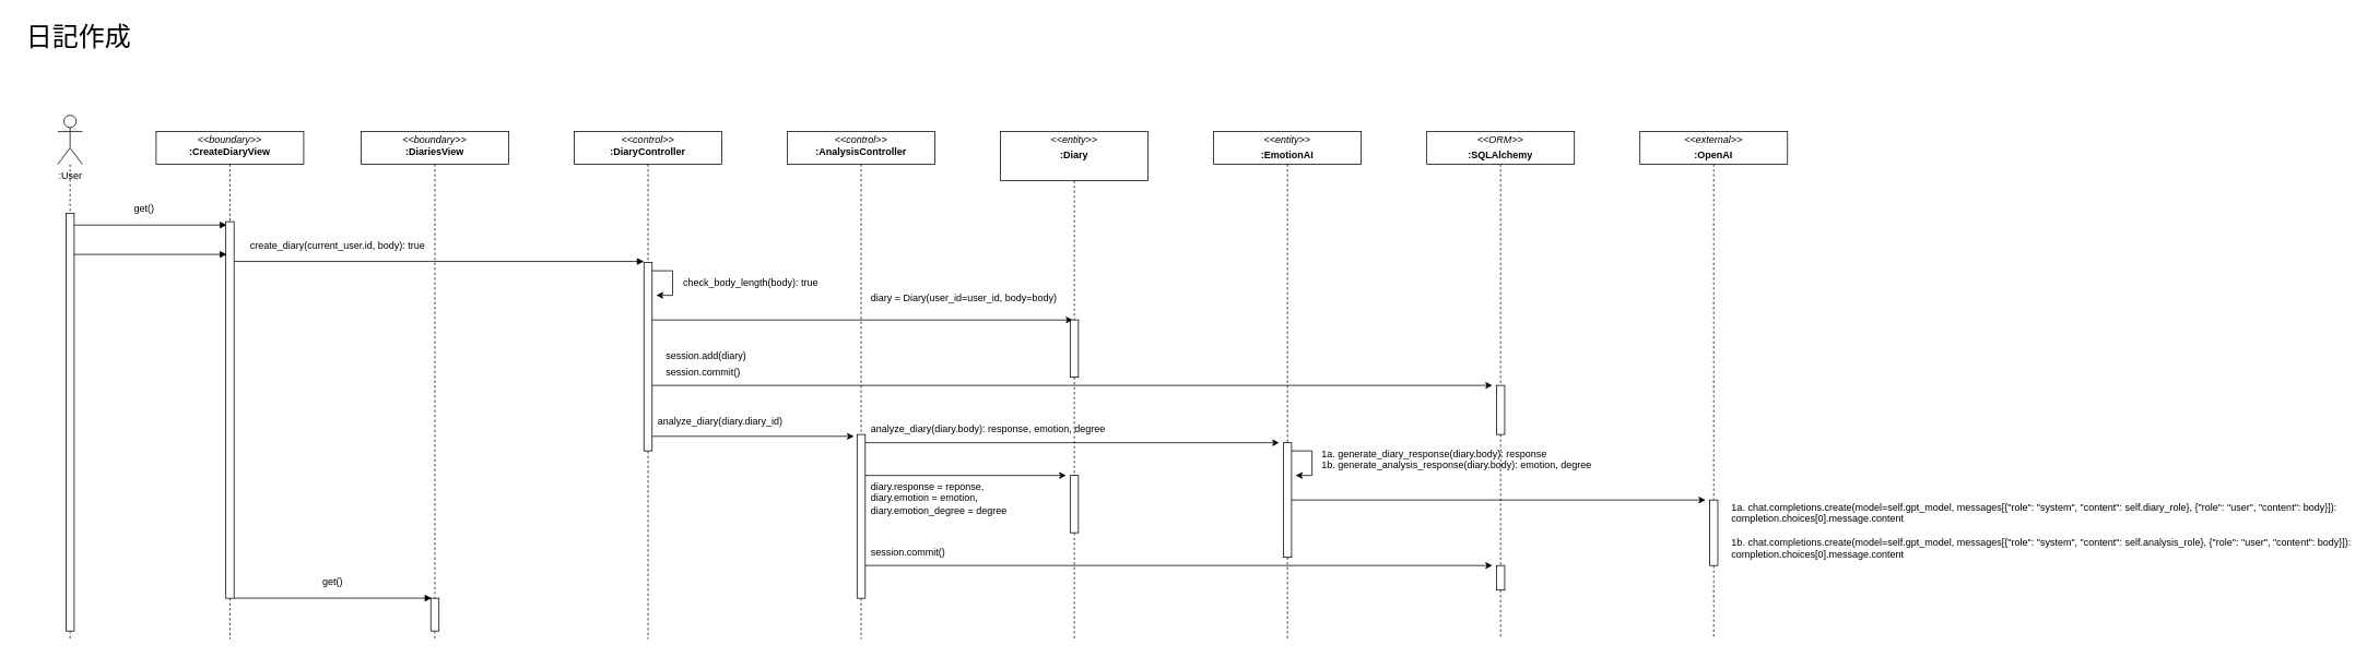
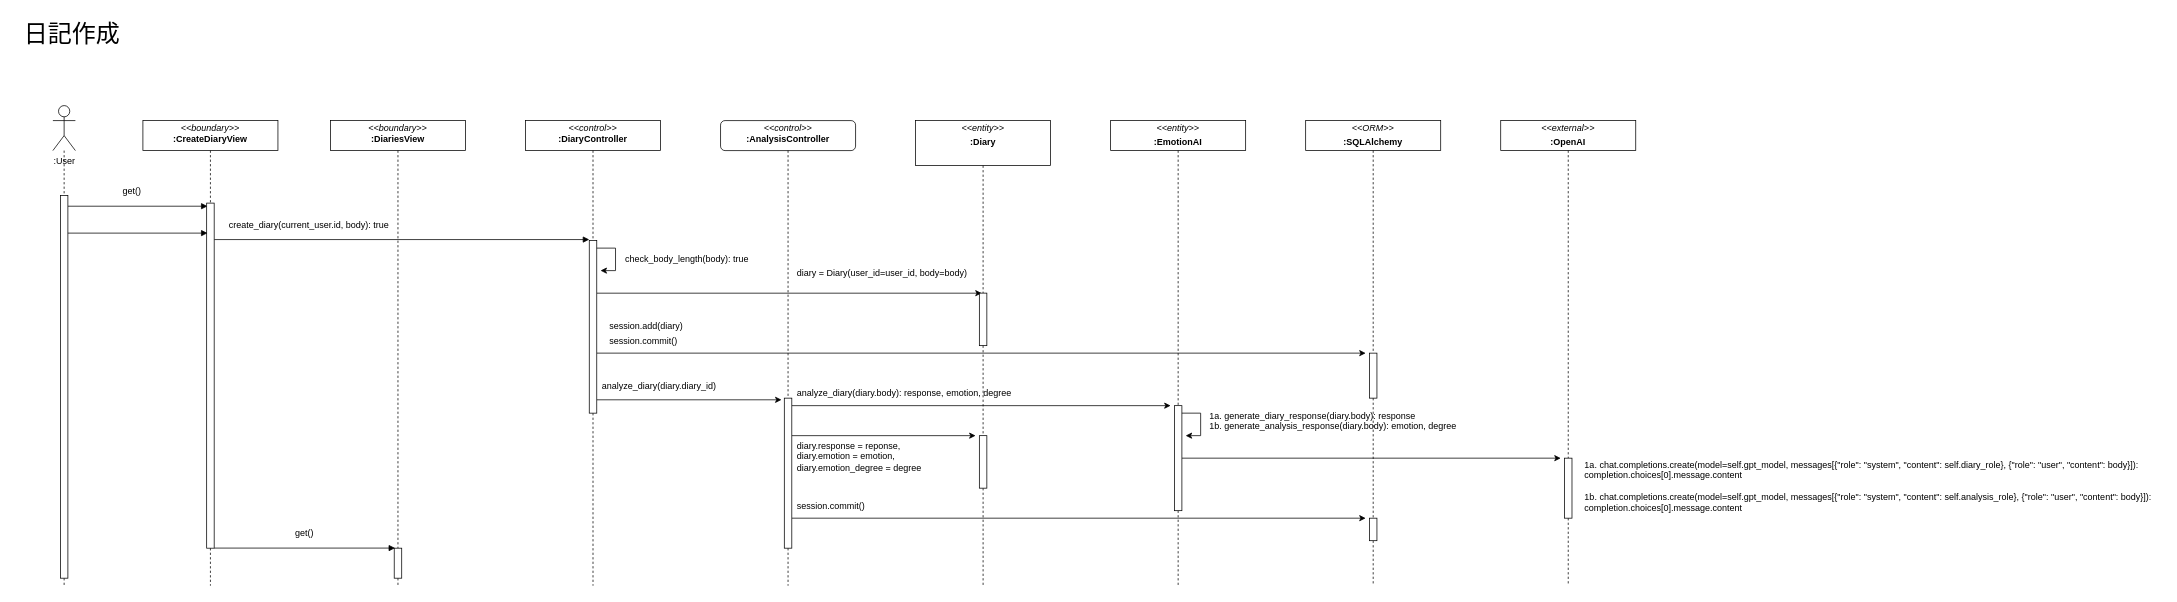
  <mxCell id="0" />
  <mxCell id="1" parent="0" />
  <mxCell id="2" style="edgeStyle=none;html=1;endArrow=none;endFill=0;dashed=1;startArrow=none;" parent="1" source="16" edge="1"><mxGeometry relative="1" as="geometry"><mxPoint x="280" y="780" as="targetPoint" /></mxGeometry></mxCell>
  <mxCell id="3" value="&lt;p style=&quot;margin:0px;margin-top:4px;text-align:center;&quot;&gt;&lt;i&gt;&amp;lt;&amp;lt;boundary&amp;gt;&amp;gt;&lt;/i&gt;&lt;br&gt;&lt;b&gt;:CreateDiaryView&lt;/b&gt;&lt;/p&gt;" style="verticalAlign=top;align=left;overflow=fill;fontSize=12;fontFamily=Helvetica;html=1;" parent="1" vertex="1"><mxGeometry x="190" y="160" width="180" height="40" as="geometry" /></mxCell>
  <mxCell id="4" style="edgeStyle=none;html=1;dashed=1;endArrow=none;endFill=0;startArrow=none;" parent="1" source="18" edge="1"><mxGeometry relative="1" as="geometry"><mxPoint x="530" y="780" as="targetPoint" /></mxGeometry></mxCell>
  <mxCell id="5" value="&lt;p style=&quot;margin:0px;margin-top:4px;text-align:center;&quot;&gt;&lt;i&gt;&amp;lt;&amp;lt;boundary&amp;gt;&amp;gt;&lt;/i&gt;&lt;br&gt;&lt;b&gt;:DiariesView&lt;/b&gt;&lt;/p&gt;" style="verticalAlign=top;align=left;overflow=fill;fontSize=12;fontFamily=Helvetica;html=1;" parent="1" vertex="1"><mxGeometry x="440" y="160" width="180" height="40" as="geometry" /></mxCell>
  <mxCell id="6" style="edgeStyle=none;html=1;dashed=1;endArrow=none;endFill=0;startArrow=none;" parent="1" source="12" edge="1"><mxGeometry relative="1" as="geometry"><mxPoint x="85" y="780" as="targetPoint" /></mxGeometry></mxCell>
  <mxCell id="7" value=":User" style="shape=umlActor;verticalLabelPosition=bottom;verticalAlign=top;html=1;outlineConnect=0;" parent="1" vertex="1"><mxGeometry x="70" y="140" width="30" height="60" as="geometry" /></mxCell>
  <mxCell id="8" style="edgeStyle=none;html=1;dashed=1;endArrow=none;endFill=0;startArrow=none;" parent="1" source="23" edge="1"><mxGeometry relative="1" as="geometry"><mxPoint x="790" y="780" as="targetPoint" /></mxGeometry></mxCell>
  <mxCell id="9" value="&lt;p style=&quot;margin:0px;margin-top:4px;text-align:center;&quot;&gt;&lt;i&gt;&amp;lt;&amp;lt;control&amp;gt;&amp;gt;&lt;/i&gt;&lt;br&gt;&lt;b&gt;:DiaryController&lt;/b&gt;&lt;/p&gt;" style="verticalAlign=top;align=left;overflow=fill;fontSize=12;fontFamily=Helvetica;html=1;" parent="1" vertex="1"><mxGeometry x="700" y="160" width="180" height="40" as="geometry" /></mxCell>
  <mxCell id="10" value="" style="edgeStyle=none;html=1;dashed=1;endArrow=none;endFill=0;" parent="1" source="7" target="12" edge="1"><mxGeometry relative="1" as="geometry"><mxPoint x="85" y="780" as="targetPoint" /><mxPoint x="85" y="200" as="sourcePoint" /></mxGeometry></mxCell>
  <mxCell id="11" style="edgeStyle=none;html=1;entryX=0.114;entryY=0.009;entryDx=0;entryDy=0;entryPerimeter=0;endArrow=block;endFill=1;" parent="1" source="12" target="16" edge="1"><mxGeometry relative="1" as="geometry" /></mxCell>
  <mxCell id="12" value="" style="html=1;points=[];perimeter=orthogonalPerimeter;" parent="1" vertex="1"><mxGeometry x="80" y="260" width="10" height="510" as="geometry" /></mxCell>
  <mxCell id="13" value="" style="edgeStyle=none;html=1;endArrow=none;endFill=0;dashed=1;" parent="1" source="3" target="16" edge="1"><mxGeometry relative="1" as="geometry"><mxPoint x="280" y="780" as="targetPoint" /><mxPoint x="280" y="200" as="sourcePoint" /></mxGeometry></mxCell>
  <mxCell id="14" style="edgeStyle=none;html=1;entryX=0;entryY=-0.006;entryDx=0;entryDy=0;entryPerimeter=0;endArrow=block;endFill=1;" parent="1" source="16" target="23" edge="1"><mxGeometry relative="1" as="geometry" /></mxCell>
  <mxCell id="15" style="edgeStyle=none;html=1;entryX=0.117;entryY=-0.003;entryDx=0;entryDy=0;entryPerimeter=0;endArrow=block;endFill=1;" parent="1" source="16" target="18" edge="1"><mxGeometry relative="1" as="geometry" /></mxCell>
  <mxCell id="16" value="" style="html=1;points=[];perimeter=orthogonalPerimeter;" parent="1" vertex="1"><mxGeometry x="275" y="270" width="10" height="460" as="geometry" /></mxCell>
  <mxCell id="17" value="" style="edgeStyle=none;html=1;dashed=1;endArrow=none;endFill=0;" parent="1" source="5" target="18" edge="1"><mxGeometry relative="1" as="geometry"><mxPoint x="530" y="780" as="targetPoint" /><mxPoint x="530" y="200" as="sourcePoint" /></mxGeometry></mxCell>
  <mxCell id="18" value="" style="html=1;points=[];perimeter=orthogonalPerimeter;" parent="1" vertex="1"><mxGeometry x="525" y="730" width="10" height="40" as="geometry" /></mxCell>
  <mxCell id="19" value="" style="edgeStyle=none;html=1;dashed=1;endArrow=none;endFill=0;" parent="1" source="9" target="23" edge="1"><mxGeometry relative="1" as="geometry"><mxPoint x="790" y="780" as="targetPoint" /><mxPoint x="790" y="200" as="sourcePoint" /></mxGeometry></mxCell>
  <mxCell id="20" style="edgeStyle=none;html=1;entryX=0.317;entryY=0.001;entryDx=0;entryDy=0;entryPerimeter=0;" parent="1" source="23" target="39" edge="1"><mxGeometry relative="1" as="geometry" /></mxCell>
  <mxCell id="21" style="edgeStyle=none;html=1;" parent="1" source="23" edge="1"><mxGeometry relative="1" as="geometry"><mxPoint x="1820" y="470" as="targetPoint" /></mxGeometry></mxCell>
  <mxCell id="22" style="edgeStyle=none;html=1;entryX=-0.369;entryY=0.011;entryDx=0;entryDy=0;entryPerimeter=0;" parent="1" source="23" target="51" edge="1"><mxGeometry relative="1" as="geometry" /></mxCell>
  <mxCell id="23" value="" style="html=1;points=[];perimeter=orthogonalPerimeter;" parent="1" vertex="1"><mxGeometry x="785" y="320" width="10" height="230" as="geometry" /></mxCell>
  <mxCell id="24" value="get()" style="text;html=1;align=center;verticalAlign=middle;resizable=0;points=[];autosize=1;strokeColor=none;fillColor=none;" parent="1" vertex="1"><mxGeometry x="150" y="240" width="50" height="30" as="geometry" /></mxCell>
  <mxCell id="25" style="edgeStyle=none;html=1;entryX=0.114;entryY=0.009;entryDx=0;entryDy=0;entryPerimeter=0;endArrow=block;endFill=1;" parent="1" edge="1"><mxGeometry relative="1" as="geometry"><mxPoint x="90" y="310" as="sourcePoint" /><mxPoint x="276.14" y="310" as="targetPoint" /></mxGeometry></mxCell>
  <mxCell id="26" value="create_diary(current_user.id, body): true" style="text;html=1;align=center;verticalAlign=middle;resizable=0;points=[];autosize=1;strokeColor=none;fillColor=none;" parent="1" vertex="1"><mxGeometry x="291" y="285" width="240" height="30" as="geometry" /></mxCell>
  <mxCell id="27" value="get()" style="text;html=1;align=center;verticalAlign=middle;resizable=0;points=[];autosize=1;strokeColor=none;fillColor=none;" parent="1" vertex="1"><mxGeometry x="380" y="695" width="50" height="30" as="geometry" /></mxCell>
- <mxCell id="28" value="&lt;p style=&quot;margin:0px;margin-top:4px;text-align:center;&quot;&gt;&lt;i&gt;&amp;lt;&amp;lt;control&amp;gt;&amp;gt;&lt;/i&gt;&lt;br&gt;&lt;b&gt;:AnalysisController&lt;/b&gt;&lt;/p&gt;" style="verticalAlign=top;align=left;overflow=fill;fontSize=12;fontFamily=Helvetica;html=1;" parent="1" vertex="1"><mxGeometry x="960" y="160" width="180" height="40" as="geometry" /></mxCell>
+ <mxCell id="28" value="&lt;p style=&quot;margin:0px;margin-top:4px;text-align:center;&quot;&gt;&lt;i&gt;&amp;lt;&amp;lt;control&amp;gt;&amp;gt;&lt;/i&gt;&lt;br&gt;&lt;b&gt;:AnalysisController&lt;/b&gt;&lt;/p&gt;" style="verticalAlign=top;align=left;overflow=fill;fontSize=12;fontFamily=Helvetica;html=1;rounded=1;" parent="1" vertex="1"><mxGeometry x="960" y="160" width="180" height="40" as="geometry" /></mxCell>
  <mxCell id="29" value="&lt;p style=&quot;margin:0px;margin-top:4px;text-align:center;&quot;&gt;&lt;i&gt;&amp;lt;&amp;lt;entity&lt;/i&gt;&lt;i style=&quot;background-color: initial;&quot;&gt;&amp;gt;&amp;gt;&lt;/i&gt;&lt;/p&gt;&lt;p style=&quot;margin:0px;margin-top:4px;text-align:center;&quot;&gt;&lt;b&gt;:Diary&lt;/b&gt;&lt;/p&gt;" style="verticalAlign=top;align=left;overflow=fill;fontSize=12;fontFamily=Helvetica;html=1;" parent="1" vertex="1"><mxGeometry x="1220" y="160" width="180" height="60" as="geometry" /></mxCell>
  <mxCell id="30" value="&lt;p style=&quot;margin:0px;margin-top:4px;text-align:center;&quot;&gt;&lt;i&gt;&amp;lt;&amp;lt;entity&lt;/i&gt;&lt;i style=&quot;background-color: initial;&quot;&gt;&amp;gt;&amp;gt;&lt;/i&gt;&lt;/p&gt;&lt;p style=&quot;margin:0px;margin-top:4px;text-align:center;&quot;&gt;&lt;b&gt;:EmotionAI&lt;/b&gt;&lt;/p&gt;" style="verticalAlign=top;align=left;overflow=fill;fontSize=12;fontFamily=Helvetica;html=1;" parent="1" vertex="1"><mxGeometry x="1480" y="160" width="180" height="40" as="geometry" /></mxCell>
  <mxCell id="31" value="" style="edgeStyle=none;html=1;dashed=1;endArrow=none;endFill=0;exitX=0.5;exitY=1;exitDx=0;exitDy=0;startArrow=none;" parent="1" source="51" edge="1"><mxGeometry relative="1" as="geometry"><mxPoint x="1050" y="780" as="targetPoint" /><mxPoint x="1050" y="220" as="sourcePoint" /></mxGeometry></mxCell>
  <mxCell id="32" value="" style="edgeStyle=none;html=1;dashed=1;endArrow=none;endFill=0;exitX=0.5;exitY=1;exitDx=0;exitDy=0;startArrow=none;" parent="1" source="63" edge="1"><mxGeometry relative="1" as="geometry"><mxPoint x="1310" y="780" as="targetPoint" /><mxPoint x="1320" y="230" as="sourcePoint" /></mxGeometry></mxCell>
  <mxCell id="33" value="" style="edgeStyle=none;html=1;dashed=1;endArrow=none;endFill=0;exitX=0.5;exitY=1;exitDx=0;exitDy=0;startArrow=none;" parent="1" source="55" edge="1"><mxGeometry relative="1" as="geometry"><mxPoint x="1570" y="780" as="targetPoint" /><mxPoint x="1550" y="260" as="sourcePoint" /></mxGeometry></mxCell>
  <mxCell id="34" value="&lt;p style=&quot;margin:0px;margin-top:4px;text-align:center;&quot;&gt;&lt;i&gt;&amp;lt;&amp;lt;external&lt;/i&gt;&lt;i style=&quot;background-color: initial;&quot;&gt;&amp;gt;&amp;gt;&lt;/i&gt;&lt;/p&gt;&lt;p style=&quot;margin:0px;margin-top:4px;text-align:center;&quot;&gt;&lt;b&gt;:OpenAI&lt;/b&gt;&lt;/p&gt;" style="verticalAlign=top;align=left;overflow=fill;fontSize=12;fontFamily=Helvetica;html=1;" parent="1" vertex="1"><mxGeometry x="2000" y="160" width="180" height="40" as="geometry" /></mxCell>
  <mxCell id="35" value="" style="edgeStyle=none;html=1;dashed=1;endArrow=none;endFill=0;exitX=0.5;exitY=1;exitDx=0;exitDy=0;startArrow=none;" parent="1" source="66" edge="1"><mxGeometry relative="1" as="geometry"><mxPoint x="1830" y="780" as="targetPoint" /><mxPoint x="1780" y="240" as="sourcePoint" /></mxGeometry></mxCell>
  <mxCell id="36" value="&lt;p style=&quot;margin:0px;margin-top:4px;text-align:center;&quot;&gt;&lt;i&gt;&amp;lt;&amp;lt;ORM&lt;/i&gt;&lt;i style=&quot;background-color: initial;&quot;&gt;&amp;gt;&amp;gt;&lt;/i&gt;&lt;/p&gt;&lt;p style=&quot;margin:0px;margin-top:4px;text-align:center;&quot;&gt;&lt;b&gt;:SQLAlchemy&lt;/b&gt;&lt;/p&gt;" style="verticalAlign=top;align=left;overflow=fill;fontSize=12;fontFamily=Helvetica;html=1;" parent="1" vertex="1"><mxGeometry x="1740" y="160" width="180" height="40" as="geometry" /></mxCell>
  <mxCell id="37" value="" style="edgeStyle=none;html=1;dashed=1;endArrow=none;endFill=0;exitX=0.5;exitY=1;exitDx=0;exitDy=0;startArrow=none;" parent="1" source="58" edge="1"><mxGeometry relative="1" as="geometry"><mxPoint x="2090" y="780" as="targetPoint" /><mxPoint x="2110" y="240" as="sourcePoint" /></mxGeometry></mxCell>
  <mxCell id="38" value="" style="edgeStyle=none;html=1;dashed=1;endArrow=none;endFill=0;exitX=0.5;exitY=1;exitDx=0;exitDy=0;" parent="1" source="29" target="39" edge="1"><mxGeometry relative="1" as="geometry"><mxPoint x="1310" y="780" as="targetPoint" /><mxPoint x="1310" y="200" as="sourcePoint" /></mxGeometry></mxCell>
  <mxCell id="39" value="" style="html=1;points=[];perimeter=orthogonalPerimeter;" parent="1" vertex="1"><mxGeometry x="1305" y="390" width="10" height="70" as="geometry" /></mxCell>
  <mxCell id="40" style="edgeStyle=none;html=1;endArrow=classic;endFill=1;rounded=0;" parent="1" edge="1"><mxGeometry relative="1" as="geometry"><mxPoint x="800" y="360" as="targetPoint" /><Array as="points"><mxPoint x="820" y="330" /><mxPoint x="820" y="360" /></Array><mxPoint x="795" y="330" as="sourcePoint" /></mxGeometry></mxCell>
  <mxCell id="41" value="check_body_length(body): true" style="text;html=1;align=center;verticalAlign=middle;resizable=0;points=[];autosize=1;strokeColor=none;fillColor=none;" parent="1" vertex="1"><mxGeometry x="820" y="330" width="190" height="30" as="geometry" /></mxCell>
  <mxCell id="42" value="diary = Diary(user_id=user_id, body=body)" style="text;whiteSpace=wrap;html=1;" parent="1" vertex="1"><mxGeometry x="1060" y="350" width="235" height="40" as="geometry" /></mxCell>
  <mxCell id="43" value="" style="edgeStyle=none;html=1;dashed=1;endArrow=none;endFill=0;exitX=0.5;exitY=1;exitDx=0;exitDy=0;" parent="1" source="36" target="44" edge="1"><mxGeometry relative="1" as="geometry"><mxPoint x="1830" y="780" as="targetPoint" /><mxPoint x="1830" y="200" as="sourcePoint" /></mxGeometry></mxCell>
  <mxCell id="44" value="" style="html=1;points=[];perimeter=orthogonalPerimeter;" parent="1" vertex="1"><mxGeometry x="1825" y="470" width="10" height="60" as="geometry" /></mxCell>
  <mxCell id="45" value="session.add(diary)" style="text;whiteSpace=wrap;html=1;" parent="1" vertex="1"><mxGeometry x="810" y="420" width="130" height="40" as="geometry" /></mxCell>
  <mxCell id="46" value="session.commit()" style="text;whiteSpace=wrap;html=1;" parent="1" vertex="1"><mxGeometry x="810" y="440" width="130" height="40" as="geometry" /></mxCell>
  <mxCell id="47" value="" style="edgeStyle=none;html=1;dashed=1;endArrow=none;endFill=0;exitX=0.5;exitY=1;exitDx=0;exitDy=0;" parent="1" source="28" target="51" edge="1"><mxGeometry relative="1" as="geometry"><mxPoint x="1050" y="780" as="targetPoint" /><mxPoint x="1050" y="200" as="sourcePoint" /></mxGeometry></mxCell>
  <mxCell id="48" style="edgeStyle=none;html=1;" parent="1" source="51" edge="1"><mxGeometry relative="1" as="geometry"><mxPoint x="1560" y="540" as="targetPoint" /></mxGeometry></mxCell>
  <mxCell id="49" style="edgeStyle=none;html=1;" parent="1" source="51" edge="1"><mxGeometry relative="1" as="geometry"><mxPoint x="1300" y="580" as="targetPoint" /></mxGeometry></mxCell>
  <mxCell id="50" style="edgeStyle=none;html=1;" parent="1" source="51" edge="1"><mxGeometry relative="1" as="geometry"><mxPoint x="1820" y="690" as="targetPoint" /></mxGeometry></mxCell>
  <mxCell id="51" value="" style="html=1;points=[];perimeter=orthogonalPerimeter;" parent="1" vertex="1"><mxGeometry x="1045" y="530" width="10" height="200" as="geometry" /></mxCell>
  <mxCell id="52" value="analyze_diary(diary.diary_id)" style="text;whiteSpace=wrap;html=1;" parent="1" vertex="1"><mxGeometry x="800" y="500" width="160" height="40" as="geometry" /></mxCell>
  <mxCell id="53" value="" style="edgeStyle=none;html=1;dashed=1;endArrow=none;endFill=0;exitX=0.5;exitY=1;exitDx=0;exitDy=0;" parent="1" source="30" target="55" edge="1"><mxGeometry relative="1" as="geometry"><mxPoint x="1570" y="780" as="targetPoint" /><mxPoint x="1570" y="200" as="sourcePoint" /></mxGeometry></mxCell>
  <mxCell id="54" style="edgeStyle=none;html=1;" parent="1" source="55" edge="1"><mxGeometry relative="1" as="geometry"><mxPoint x="2080" y="610" as="targetPoint" /></mxGeometry></mxCell>
  <mxCell id="55" value="" style="html=1;points=[];perimeter=orthogonalPerimeter;" parent="1" vertex="1"><mxGeometry x="1565" y="540" width="10" height="140" as="geometry" /></mxCell>
  <mxCell id="56" value="analyze_diary(diary.body): response, emotion, degree" style="text;whiteSpace=wrap;html=1;" parent="1" vertex="1"><mxGeometry x="1060" y="510" width="310" height="40" as="geometry" /></mxCell>
  <mxCell id="57" value="" style="edgeStyle=none;html=1;dashed=1;endArrow=none;endFill=0;exitX=0.5;exitY=1;exitDx=0;exitDy=0;" parent="1" source="34" target="58" edge="1"><mxGeometry relative="1" as="geometry"><mxPoint x="2090" y="780" as="targetPoint" /><mxPoint x="2090" y="200" as="sourcePoint" /></mxGeometry></mxCell>
  <mxCell id="58" value="" style="html=1;points=[];perimeter=orthogonalPerimeter;" parent="1" vertex="1"><mxGeometry x="2085" y="610" width="10" height="80" as="geometry" /></mxCell>
  <mxCell id="59" value="1a. generate_diary_response(diary.body): response&lt;br&gt;1b. generate_analysis_response(diary.body): emotion, degree" style="text;whiteSpace=wrap;html=1;" parent="1" vertex="1"><mxGeometry x="1610" y="540" width="340" height="40" as="geometry" /></mxCell>
  <mxCell id="60" style="edgeStyle=none;html=1;endArrow=classic;endFill=1;rounded=0;" parent="1" edge="1"><mxGeometry relative="1" as="geometry"><mxPoint x="1580" y="580" as="targetPoint" /><Array as="points"><mxPoint x="1600" y="550" /><mxPoint x="1600" y="580" /></Array><mxPoint x="1575" y="550" as="sourcePoint" /></mxGeometry></mxCell>
  <mxCell id="61" value="1a. chat.completions.create(model=self.gpt_model, messages[{&quot;role&quot;: &quot;system&quot;, &quot;content&quot;: self.diary_role}, {&quot;role&quot;: &quot;user&quot;, &quot;content&quot;: body}]):&amp;nbsp;&lt;br&gt;completion.choices[0].message.content&lt;br&gt;&lt;br&gt;1b. chat.completions.create(model=self.gpt_model, messages[{&quot;role&quot;: &quot;system&quot;, &quot;content&quot;: self.analysis_role}, {&quot;role&quot;: &quot;user&quot;, &quot;content&quot;: body}]):&amp;nbsp;&lt;br style=&quot;border-color: var(--border-color);&quot;&gt;completion.choices[0].message.content" style="text;whiteSpace=wrap;html=1;" parent="1" vertex="1"><mxGeometry x="2110" y="605" width="770" height="120" as="geometry" /></mxCell>
  <mxCell id="62" value="" style="edgeStyle=none;html=1;dashed=1;endArrow=none;endFill=0;exitX=0.5;exitY=1;exitDx=0;exitDy=0;startArrow=none;" parent="1" source="39" target="63" edge="1"><mxGeometry relative="1" as="geometry"><mxPoint x="1310" y="780" as="targetPoint" /><mxPoint x="1310" y="460" as="sourcePoint" /></mxGeometry></mxCell>
  <mxCell id="63" value="" style="html=1;points=[];perimeter=orthogonalPerimeter;" parent="1" vertex="1"><mxGeometry x="1305" y="580" width="10" height="70" as="geometry" /></mxCell>
  <mxCell id="64" value="diary.response = reponse, &lt;br&gt;diary.emotion = emotion, &lt;br&gt;diary.emotion_degree = degree" style="text;whiteSpace=wrap;html=1;" parent="1" vertex="1"><mxGeometry x="1060" y="580" width="235" height="40" as="geometry" /></mxCell>
  <mxCell id="65" value="" style="edgeStyle=none;html=1;dashed=1;endArrow=none;endFill=0;exitX=0.5;exitY=1;exitDx=0;exitDy=0;startArrow=none;" parent="1" source="44" target="66" edge="1"><mxGeometry relative="1" as="geometry"><mxPoint x="1830" y="780" as="targetPoint" /><mxPoint x="1830" y="530" as="sourcePoint" /></mxGeometry></mxCell>
  <mxCell id="66" value="" style="html=1;points=[];perimeter=orthogonalPerimeter;" parent="1" vertex="1"><mxGeometry x="1825" y="690" width="10" height="30" as="geometry" /></mxCell>
  <mxCell id="67" value="session.commit()" style="text;whiteSpace=wrap;html=1;" parent="1" vertex="1"><mxGeometry x="1060" y="660" width="130" height="40" as="geometry" /></mxCell>
  <mxCell id="68" value="日記作成" style="text;html=1;align=center;verticalAlign=middle;resizable=0;points=[];autosize=1;strokeColor=none;fillColor=none;fontSize=32;" parent="1" vertex="1"><mxGeometry x="20" y="20" width="150" height="50" as="geometry" /></mxCell>
